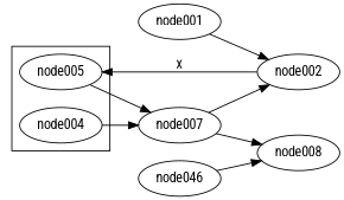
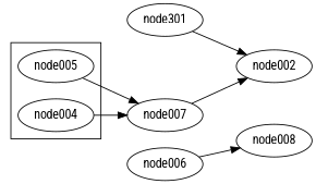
  digraph {
    fontname="Roboto Condensed"
    rankdir=LR
    node [fontname="Roboto Condensed"]
    edge [fontname="Roboto Condensed"]
    node004
    node005
    node007
-   node001
+   node001 [label=node301]
    node002
    node008
-   node006 [label=node046]
+   node006
    subgraph cluster_1 {
      node004
      node005
    }
    node004 -> node007
    node005 -> node007
    node007 -> node002
-   node007 -> node008
    node001 -> node002
-   node002 -> node005 [label=x]
    node006 -> node008
  }
